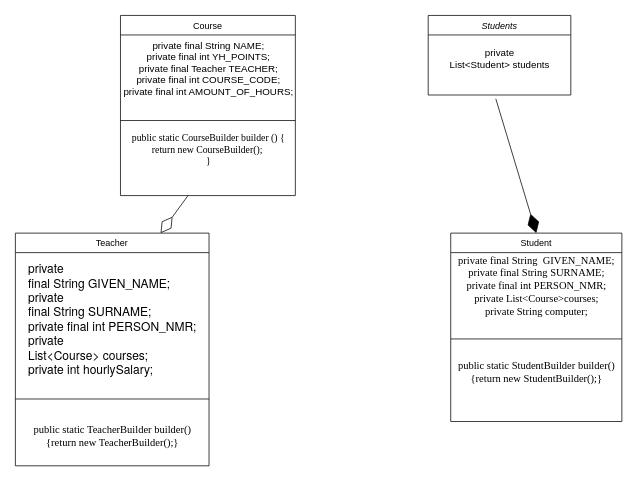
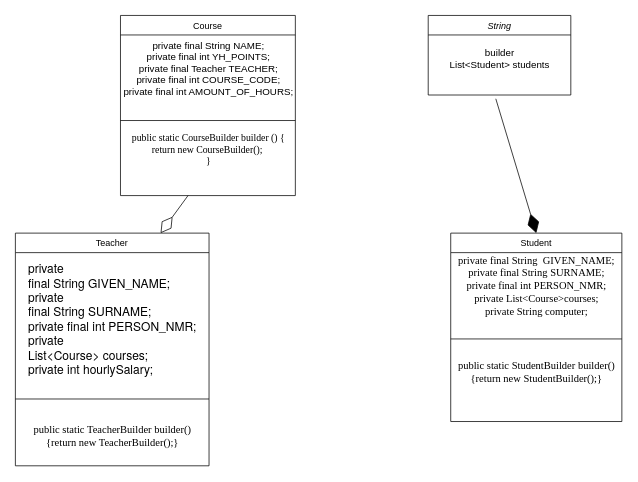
  <mxCell id="0" />
  <mxCell id="1" parent="0" />
- <mxCell id="2" value="Students" style="swimlane;fontStyle=2;align=center;verticalAlign=top;childLayout=stackLayout;horizontal=1;startSize=26;horizontalStack=0;resizeParent=1;resizeLast=0;collapsible=1;marginBottom=0;rounded=0;shadow=0;strokeWidth=1;" parent="1" vertex="1"><mxGeometry x="570" y="20" width="190" height="106" as="geometry"><mxRectangle x="230" y="140" width="160" height="26" as="alternateBounds" /></mxGeometry></mxCell>
- <mxCell id="3" value="&lt;p style=&quot;margin-bottom: 0in&quot;&gt;&lt;font style=&quot;font-size: 13px&quot;&gt;private&lt;br/&gt;List&amp;lt;Student&amp;gt; students&lt;/font&gt;&lt;/p&gt;" style="text;html=1;resizable=0;autosize=1;align=center;verticalAlign=middle;points=[];fillColor=none;strokeColor=none;rounded=0;fontSize=13;" vertex="1" parent="2"><mxGeometry y="26" width="190" height="50" as="geometry" /></mxCell>
+ <mxCell id="2" value="String" style="swimlane;fontStyle=2;align=center;verticalAlign=top;childLayout=stackLayout;horizontal=1;startSize=26;horizontalStack=0;resizeParent=1;resizeLast=0;collapsible=1;marginBottom=0;rounded=0;shadow=0;strokeWidth=1;" parent="1" vertex="1"><mxGeometry x="570" y="20" width="190" height="106" as="geometry"><mxRectangle x="230" y="140" width="160" height="26" as="alternateBounds" /></mxGeometry></mxCell>
+ <mxCell id="3" value="&lt;p style=&quot;margin-bottom: 0in&quot;&gt;&lt;font style=&quot;font-size: 13px&quot;&gt;builder&lt;br/&gt;List&amp;lt;Student&amp;gt; students&lt;/font&gt;&lt;/p&gt;" style="text;html=1;resizable=0;autosize=1;align=center;verticalAlign=middle;points=[];fillColor=none;strokeColor=none;rounded=0;fontSize=13;" vertex="1" parent="2"><mxGeometry y="26" width="190" height="50" as="geometry" /></mxCell>
  <mxCell id="4" value="&lt;p style=&quot;margin-bottom: 0in&quot;&gt;&lt;br&gt;&lt;/p&gt;" style="text;html=1;resizable=0;autosize=1;align=center;verticalAlign=middle;points=[];fillColor=none;strokeColor=none;rounded=0;fontSize=13;" vertex="1" parent="2"><mxGeometry y="76" width="190" height="30" as="geometry" /></mxCell>
  <mxCell id="5" value="Teacher" style="swimlane;fontStyle=0;align=center;verticalAlign=top;childLayout=stackLayout;horizontal=1;startSize=26;horizontalStack=0;resizeParent=1;resizeLast=0;collapsible=1;marginBottom=0;rounded=0;shadow=0;strokeWidth=1;" parent="1" vertex="1"><mxGeometry x="20" y="310" width="258" height="310" as="geometry"><mxRectangle x="130" y="380" width="160" height="26" as="alternateBounds" /></mxGeometry></mxCell>
  <mxCell id="6" value="&lt;span style=&quot;font-family: &amp;#34;whitney&amp;#34; , &amp;#34;helvetica neue&amp;#34; , &amp;#34;helvetica&amp;#34; , &amp;#34;arial&amp;#34; , sans-serif ; font-size: 16px ; font-style: normal ; font-weight: 400 ; letter-spacing: normal ; text-align: left ; text-indent: 0px ; text-transform: none ; word-spacing: 0px ; display: inline ; float: none ; background-color: rgb(54 , 57 , 63)&quot;&gt;&lt;p style=&quot;margin-bottom: 0in&quot;&gt;private&lt;br/&gt;final String GIVEN_NAME;&lt;br&gt;&lt;font face=&quot;whitney, helvetica neue, helvetica, arial, sans-serif&quot;&gt;private&lt;br/&gt;final String SURNAME;&lt;br&gt;private final int PERSON_NMR;&lt;br&gt;private&lt;br/&gt;List&amp;lt;Course&amp;gt; courses;&lt;br&gt;private int hourlySalary;&lt;/font&gt;&lt;br/&gt;&lt;/p&gt;&lt;/span&gt;" style="text;html=1;resizable=0;autosize=1;align=center;verticalAlign=middle;points=[];fillColor=none;strokeColor=none;rounded=0;fontFamily=Times New Roman;fontSize=14;" vertex="1" parent="5"><mxGeometry y="26" width="258" height="160" as="geometry" /></mxCell>
  <mxCell id="7" value="" style="line;html=1;strokeWidth=1;align=left;verticalAlign=middle;spacingTop=-1;spacingLeft=3;spacingRight=3;rotatable=0;labelPosition=right;points=[];portConstraint=eastwest;" parent="5" vertex="1"><mxGeometry y="186" width="258" height="70" as="geometry" /></mxCell>
  <mxCell id="8" value="&lt;span style=&quot;font-size: 14px&quot;&gt;public static TeacherBuilder builder()&lt;/span&gt;&lt;br style=&quot;font-size: 14px&quot;&gt;&lt;span style=&quot;font-size: 14px&quot;&gt;{return new TeacherBuilder();}&lt;/span&gt;" style="text;html=1;resizable=0;autosize=1;align=center;verticalAlign=middle;points=[];fillColor=none;strokeColor=none;rounded=0;fontFamily=Times New Roman;fontSize=7;" vertex="1" parent="5"><mxGeometry y="256" width="258" height="30" as="geometry" /></mxCell>
  <mxCell id="9" value="Student" style="swimlane;fontStyle=0;align=center;verticalAlign=top;childLayout=stackLayout;horizontal=1;startSize=26;horizontalStack=0;resizeParent=1;resizeLast=0;collapsible=1;marginBottom=0;rounded=0;shadow=0;strokeWidth=1;" parent="1" vertex="1"><mxGeometry x="600" y="310" width="228" height="251" as="geometry"><mxRectangle x="340" y="380" width="170" height="26" as="alternateBounds" /></mxGeometry></mxCell>
  <mxCell id="10" value="&lt;font style=&quot;font-size: 14px;&quot;&gt;private final String&amp;nbsp; GIVEN_NAME;&lt;br style=&quot;font-size: 14px;&quot;&gt;private final String SURNAME;&lt;br style=&quot;font-size: 14px;&quot;&gt;private final int PERSON_NMR;&lt;br style=&quot;font-size: 14px;&quot;&gt;private List&amp;lt;Course&amp;gt;courses;&lt;br style=&quot;font-size: 14px;&quot;&gt;private String computer;&lt;br style=&quot;font-size: 14px;&quot;&gt;&lt;/font&gt;" style="text;html=1;resizable=0;autosize=1;align=center;verticalAlign=middle;points=[];fillColor=none;strokeColor=none;rounded=0;fontFamily=Times New Roman;fontSize=14;" vertex="1" parent="9"><mxGeometry y="26" width="228" height="90" as="geometry" /></mxCell>
  <mxCell id="11" value="" style="line;html=1;strokeWidth=1;align=left;verticalAlign=middle;spacingTop=-1;spacingLeft=3;spacingRight=3;rotatable=0;labelPosition=right;points=[];portConstraint=eastwest;" vertex="1" parent="9"><mxGeometry y="116" width="228" height="50" as="geometry" /></mxCell>
  <mxCell id="12" value="public static StudentBuilder builder()&lt;br&gt;{return new StudentBuilder();}" style="text;html=1;resizable=0;autosize=1;align=center;verticalAlign=middle;points=[];fillColor=none;strokeColor=none;rounded=0;fontFamily=Times New Roman;fontSize=14;" vertex="1" parent="9"><mxGeometry y="166" width="228" height="40" as="geometry" /></mxCell>
  <mxCell id="13" value="Course" style="swimlane;fontStyle=0;align=center;verticalAlign=top;childLayout=stackLayout;horizontal=1;startSize=26;horizontalStack=0;resizeParent=1;resizeLast=0;collapsible=1;marginBottom=0;rounded=0;shadow=0;strokeWidth=1;" parent="1" vertex="1"><mxGeometry x="160" y="20" width="233" height="240" as="geometry"><mxRectangle x="550" y="140" width="160" height="26" as="alternateBounds" /></mxGeometry></mxCell>
  <mxCell id="14" value="&lt;span style=&quot;font-size: 13px;&quot;&gt;private final String NAME;&lt;br style=&quot;font-size: 13px;&quot;&gt;private final int YH_POINTS;&lt;br style=&quot;font-size: 13px;&quot;&gt;private final Teacher TEACHER;&lt;br style=&quot;font-size: 13px;&quot;&gt;private final int COURSE_CODE;&lt;br style=&quot;font-size: 13px;&quot;&gt;private final int AMOUNT_OF_HOURS;&lt;br style=&quot;font-size: 13px;&quot;&gt;&lt;/span&gt;" style="text;html=1;resizable=0;autosize=1;align=center;verticalAlign=middle;points=[];fillColor=none;strokeColor=none;rounded=0;fontSize=13;" vertex="1" parent="13"><mxGeometry y="26" width="233" height="90" as="geometry" /></mxCell>
  <mxCell id="15" value="" style="line;html=1;strokeWidth=1;align=left;verticalAlign=middle;spacingTop=-1;spacingLeft=3;spacingRight=3;rotatable=0;labelPosition=right;points=[];portConstraint=eastwest;" parent="13" vertex="1"><mxGeometry y="116" width="233" height="48" as="geometry" /></mxCell>
  <mxCell id="16" value="&lt;font style=&quot;font-size: 13px&quot;&gt;public static CourseBuilder builder () {&lt;br&gt;return new CourseBuilder();&amp;nbsp;&lt;br&gt;}&lt;br&gt;&lt;/font&gt;" style="text;html=1;resizable=0;autosize=1;align=center;verticalAlign=middle;points=[];fillColor=none;strokeColor=none;rounded=0;fontFamily=Times New Roman;fontSize=4;" vertex="1" parent="13"><mxGeometry y="164" width="233" height="30" as="geometry" /></mxCell>
  <mxCell id="17" value="" style="endArrow=diamondThin;endFill=1;endSize=24;html=1;rounded=0;fontFamily=Times New Roman;fontSize=13;fontColor=#000000;exitX=0.474;exitY=1.167;exitDx=0;exitDy=0;exitPerimeter=0;entryX=0.5;entryY=0;entryDx=0;entryDy=0;" edge="1" parent="1" source="4" target="9"><mxGeometry width="160" relative="1" as="geometry"><mxPoint x="380" y="230" as="sourcePoint" /><mxPoint x="540" y="230" as="targetPoint" /></mxGeometry></mxCell>
  <mxCell id="18" value="" style="endArrow=diamondThin;endFill=0;endSize=24;html=1;rounded=0;fontFamily=Times New Roman;fontSize=13;fontColor=#000000;entryX=0.75;entryY=0;entryDx=0;entryDy=0;" edge="1" parent="1" target="5"><mxGeometry width="160" relative="1" as="geometry"><mxPoint x="250" y="260" as="sourcePoint" /><mxPoint x="540" y="330" as="targetPoint" /></mxGeometry></mxCell>
